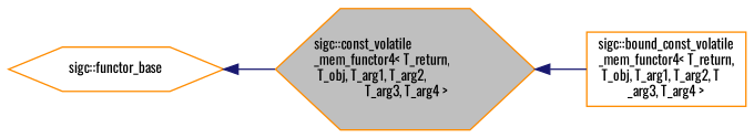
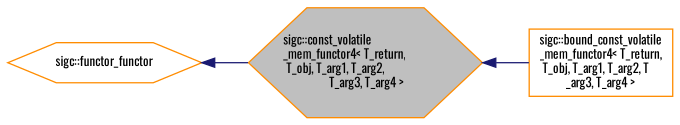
  digraph {
    rankdir=LR
    fontname=Oswald
    node [color=darkorange fillcolor=white fontname=Oswald fontsize=10 shape=hexagon style=filled]
    edge [color=midnightblue dir=back fontname=Oswald fontsize=10 labelfontname=Sans labelfontsize=10 style=solid]
    n1 [fillcolor=grey75 fontcolor=black height=0.2 label="sigc::const_volatile\l_mem_functor4\< T_return,\l T_obj, T_arg1, T_arg2,\l T_arg3, T_arg4 \>" width=0.4]
    n2 [height=0.2 label="sigc::bound_const_volatile\l_mem_functor4\< T_return,\l T_obj, T_arg1, T_arg2, T\l_arg3, T_arg4 \>" shape=box width=0.4]
-   n3 [height=0.2 label="sigc::functor_base" width=0.4]
+   n3 [height=0.2 label="sigc::functor_functor" width=0.4]
    n1 -> n2
    n3 -> n1
  }
